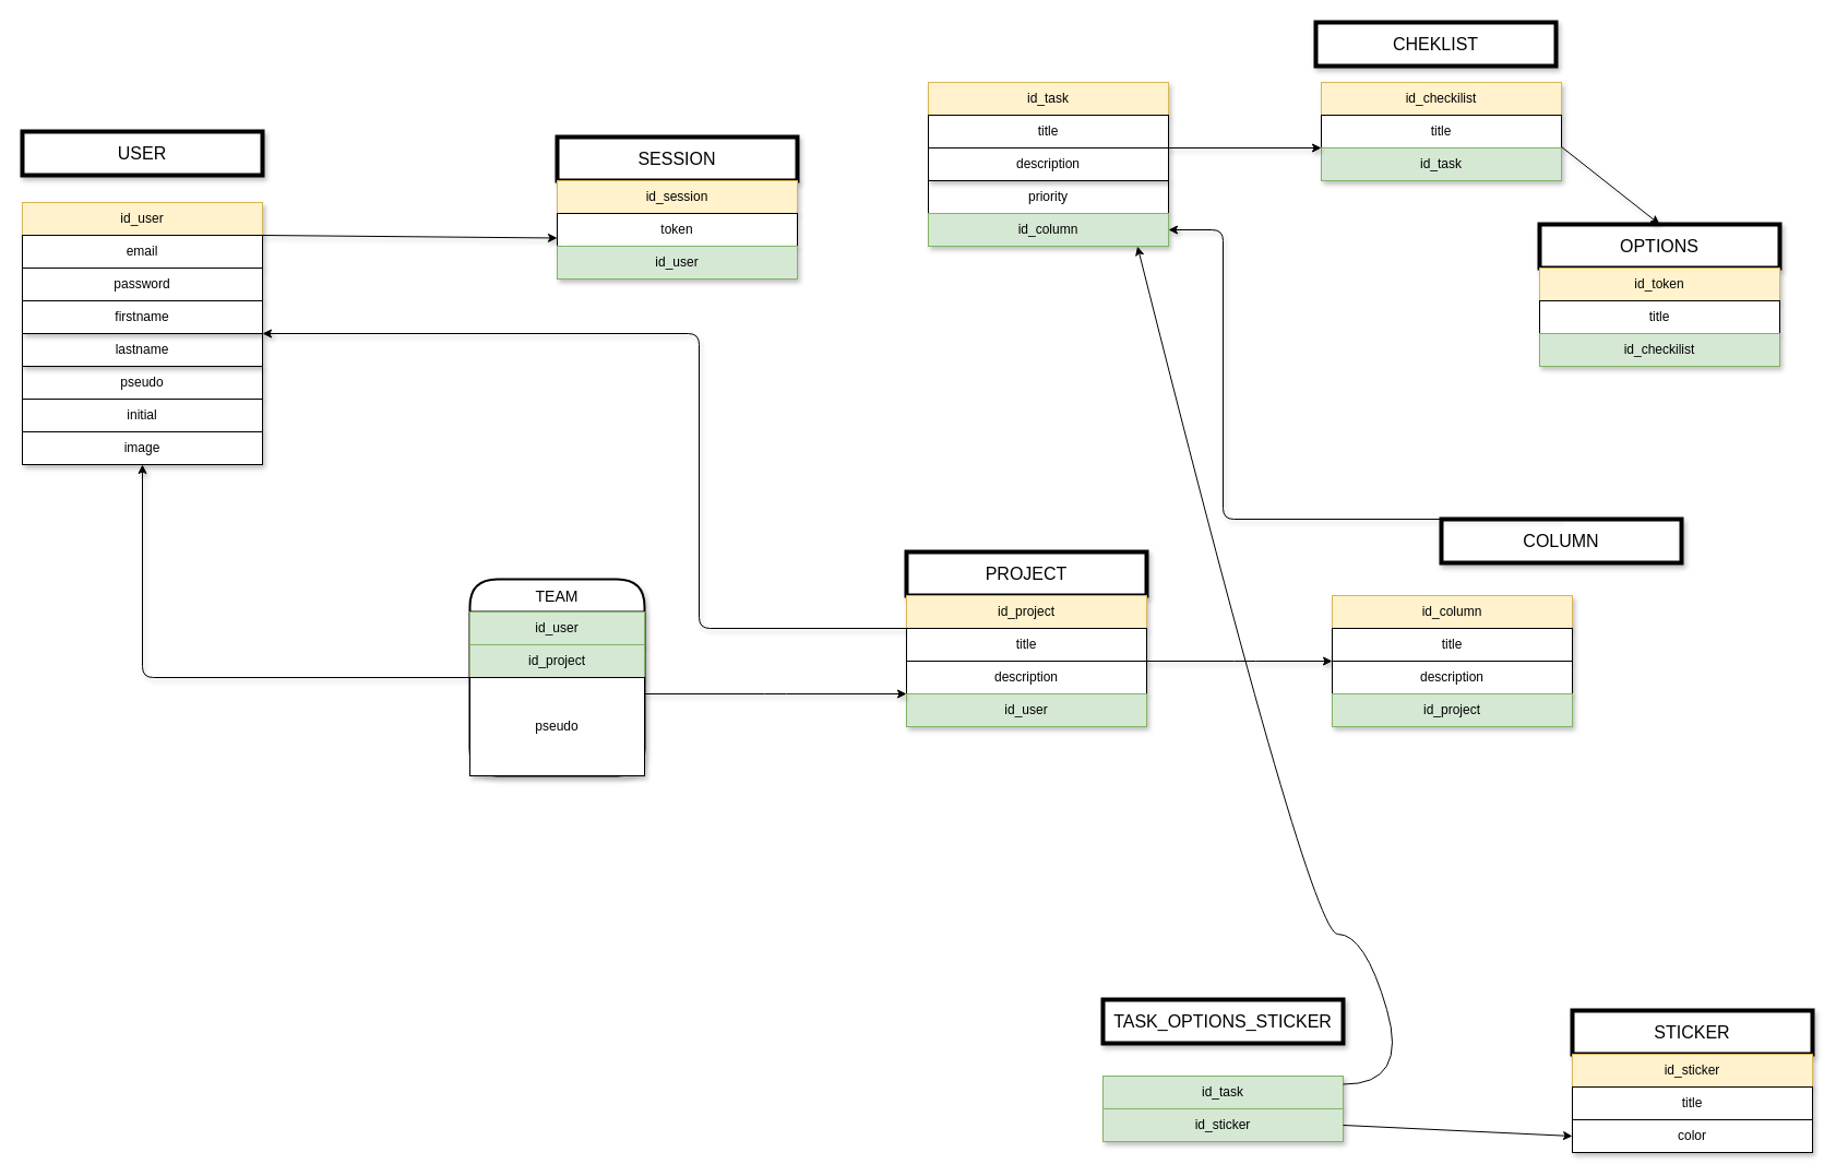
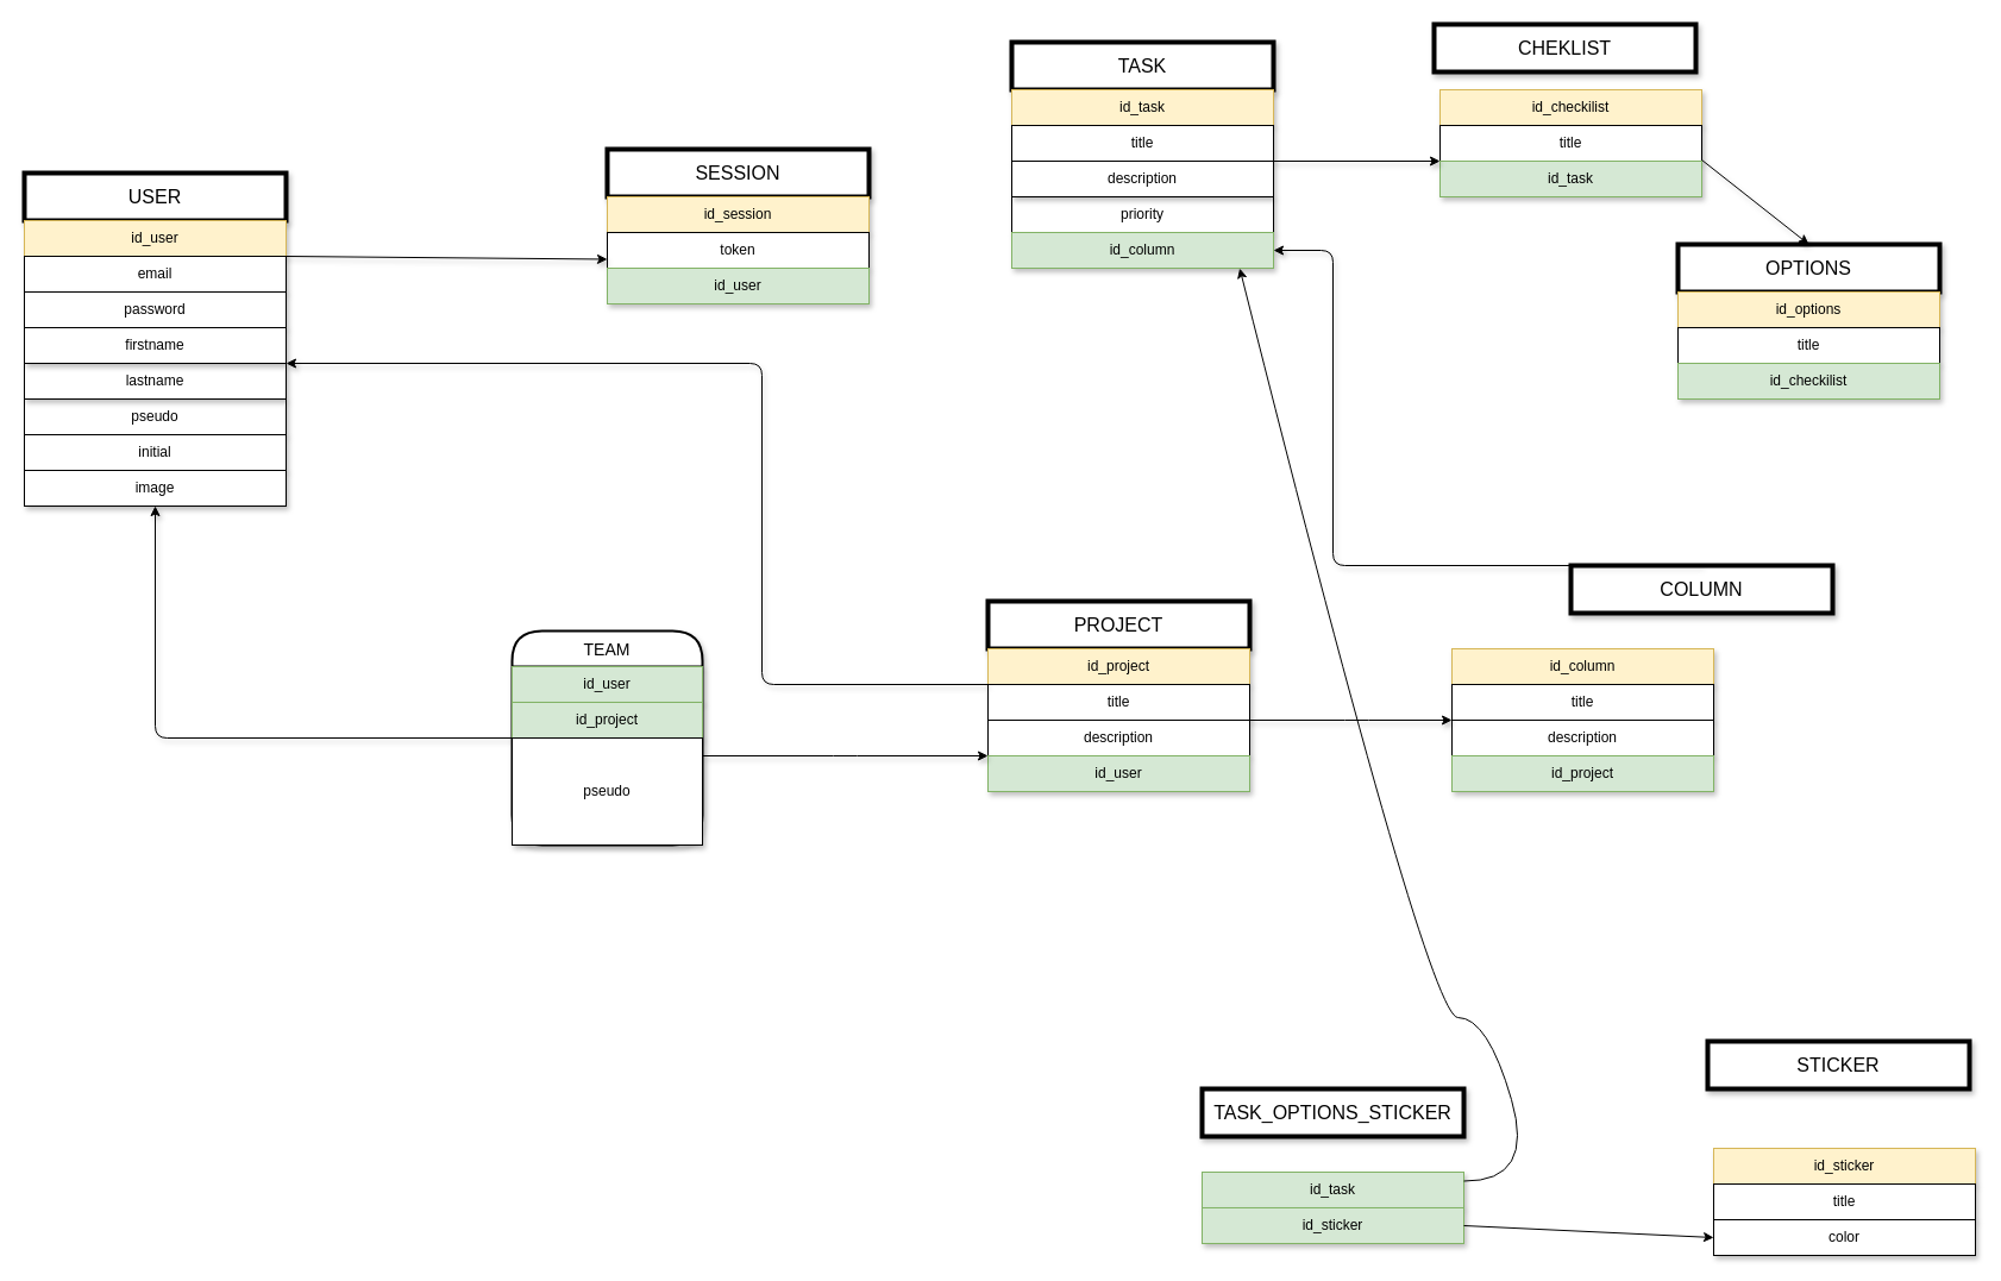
  <mxCell id="0" />
  <mxCell id="1" parent="0" />
  <mxCell id="2" value="TEAM" style="swimlane;childLayout=stackLayout;horizontal=1;startSize=30;horizontalStack=0;rounded=1;fontSize=14;fontStyle=0;strokeWidth=2;resizeParent=0;resizeLast=1;shadow=1;dashed=0;align=center;glass=0;sketch=0;arcSize=28;" parent="1" vertex="1"><mxGeometry x="430" y="530" width="160" height="180" as="geometry"><mxRectangle x="-480" y="-560" width="70" height="30" as="alternateBounds" /></mxGeometry></mxCell>
  <mxCell id="3" value="" style="edgeStyle=segmentEdgeStyle;endArrow=classic;html=1;shadow=1;entryX=0.5;entryY=1;entryDx=0;entryDy=0;" parent="2" target="15" edge="1"><mxGeometry width="50" height="50" relative="1" as="geometry"><mxPoint y="90" as="sourcePoint" /><mxPoint x="-190" y="-125" as="targetPoint" /><Array as="points"><mxPoint x="-300" y="90" /></Array></mxGeometry></mxCell>
  <mxCell id="4" value="id_user" style="rounded=0;whiteSpace=wrap;html=1;shadow=1;glass=0;sketch=0;strokeWidth=1;fillColor=#d5e8d4;strokeColor=#82b366;" parent="2" vertex="1"><mxGeometry y="30" width="160" height="30" as="geometry" /></mxCell>
  <mxCell id="5" value="id_project" style="rounded=0;whiteSpace=wrap;html=1;shadow=1;glass=0;sketch=0;strokeWidth=1;fillColor=#d5e8d4;strokeColor=#82b366;" parent="2" vertex="1"><mxGeometry y="60" width="160" height="30" as="geometry" /></mxCell>
  <mxCell id="6" value="pseudo" style="rounded=0;whiteSpace=wrap;html=1;shadow=1;glass=0;sketch=0;strokeWidth=1;" parent="2" vertex="1"><mxGeometry y="90" width="160" height="90" as="geometry" /></mxCell>
- <mxCell id="7" value="&lt;font style=&quot;font-size: 16px&quot;&gt;USER&lt;/font&gt;" style="whiteSpace=wrap;html=1;rounded=0;shadow=1;sketch=0;glass=0;strokeWidth=4;" parent="1" vertex="1"><mxGeometry x="20" y="120" width="220" height="40" as="geometry" /></mxCell>
+ <mxCell id="7" value="&lt;font style=&quot;font-size: 16px&quot;&gt;USER&lt;/font&gt;" style="whiteSpace=wrap;html=1;rounded=0;shadow=1;sketch=0;glass=0;strokeWidth=4;" parent="1" vertex="1"><mxGeometry x="20" y="145" width="220" height="40" as="geometry" /></mxCell>
  <mxCell id="8" value="id_user" style="rounded=0;whiteSpace=wrap;html=1;shadow=1;glass=0;sketch=0;strokeWidth=1;fillColor=#fff2cc;strokeColor=#d6b656;" parent="1" vertex="1"><mxGeometry x="20" y="185" width="220" height="30" as="geometry" /></mxCell>
  <mxCell id="9" value="pseudo" style="rounded=0;whiteSpace=wrap;html=1;shadow=1;glass=0;sketch=0;strokeWidth=1;" parent="1" vertex="1"><mxGeometry x="20" y="335" width="220" height="30" as="geometry" /></mxCell>
  <mxCell id="10" value="lastname" style="rounded=0;whiteSpace=wrap;html=1;shadow=1;glass=0;sketch=0;strokeWidth=1;" parent="1" vertex="1"><mxGeometry x="20" y="305" width="220" height="30" as="geometry" /></mxCell>
  <mxCell id="11" value="email" style="rounded=0;whiteSpace=wrap;html=1;shadow=1;glass=0;sketch=0;strokeWidth=1;" parent="1" vertex="1"><mxGeometry x="20" y="215" width="220" height="30" as="geometry" /></mxCell>
  <mxCell id="12" value="password" style="rounded=0;whiteSpace=wrap;html=1;shadow=1;glass=0;sketch=0;strokeWidth=1;" parent="1" vertex="1"><mxGeometry x="20" y="245" width="220" height="30" as="geometry" /></mxCell>
  <mxCell id="13" value="firstname" style="rounded=0;whiteSpace=wrap;html=1;shadow=1;glass=0;sketch=0;strokeWidth=1;" parent="1" vertex="1"><mxGeometry x="20" y="275" width="220" height="30" as="geometry" /></mxCell>
  <mxCell id="14" value="initial" style="rounded=0;whiteSpace=wrap;html=1;shadow=1;glass=0;sketch=0;strokeWidth=1;" parent="1" vertex="1"><mxGeometry x="20" y="365" width="220" height="30" as="geometry" /></mxCell>
  <mxCell id="15" value="image" style="rounded=0;whiteSpace=wrap;html=1;shadow=1;glass=0;sketch=0;strokeWidth=1;" parent="1" vertex="1"><mxGeometry x="20" y="395" width="220" height="30" as="geometry" /></mxCell>
  <mxCell id="16" value="&lt;font style=&quot;font-size: 16px&quot;&gt;SESSION&lt;/font&gt;" style="whiteSpace=wrap;html=1;rounded=0;shadow=1;sketch=0;glass=0;strokeWidth=4;" parent="1" vertex="1"><mxGeometry x="510" y="125" width="220" height="40" as="geometry" /></mxCell>
  <mxCell id="17" value="id_session" style="rounded=0;whiteSpace=wrap;html=1;shadow=1;glass=0;sketch=0;strokeWidth=1;fillColor=#fff2cc;strokeColor=#d6b656;" parent="1" vertex="1"><mxGeometry x="510" y="165" width="220" height="30" as="geometry" /></mxCell>
  <mxCell id="18" value="token" style="rounded=0;whiteSpace=wrap;html=1;shadow=1;glass=0;sketch=0;strokeWidth=1;" parent="1" vertex="1"><mxGeometry x="510" y="195" width="220" height="30" as="geometry" /></mxCell>
  <mxCell id="19" value="id_user" style="rounded=0;whiteSpace=wrap;html=1;shadow=1;glass=0;sketch=0;strokeWidth=1;fillColor=#d5e8d4;strokeColor=#82b366;" parent="1" vertex="1"><mxGeometry x="510" y="225" width="220" height="30" as="geometry" /></mxCell>
  <mxCell id="20" value="&lt;span style=&quot;font-size: 16px&quot;&gt;PROJECT&lt;/span&gt;" style="whiteSpace=wrap;html=1;rounded=0;shadow=1;sketch=0;glass=0;strokeWidth=4;" parent="1" vertex="1"><mxGeometry x="830" y="505" width="220" height="40" as="geometry" /></mxCell>
  <mxCell id="21" value="id_project" style="rounded=0;whiteSpace=wrap;html=1;shadow=1;glass=0;sketch=0;strokeWidth=1;fillColor=#fff2cc;strokeColor=#d6b656;" parent="1" vertex="1"><mxGeometry x="830" y="545" width="220" height="30" as="geometry" /></mxCell>
  <mxCell id="22" value="title" style="rounded=0;whiteSpace=wrap;html=1;shadow=1;glass=0;sketch=0;strokeWidth=1;" parent="1" vertex="1"><mxGeometry x="830" y="575" width="220" height="30" as="geometry" /></mxCell>
  <mxCell id="23" value="description" style="rounded=0;whiteSpace=wrap;html=1;shadow=1;glass=0;sketch=0;strokeWidth=1;" parent="1" vertex="1"><mxGeometry x="830" y="605" width="220" height="30" as="geometry" /></mxCell>
  <mxCell id="24" value="id_user" style="rounded=0;whiteSpace=wrap;html=1;shadow=1;glass=0;sketch=0;strokeWidth=1;fillColor=#d5e8d4;strokeColor=#82b366;" parent="1" vertex="1"><mxGeometry x="830" y="635" width="220" height="30" as="geometry" /></mxCell>
  <mxCell id="25" value="&lt;span style=&quot;font-size: 16px&quot;&gt;COLUMN&lt;/span&gt;" style="whiteSpace=wrap;html=1;rounded=0;shadow=1;sketch=0;glass=0;strokeWidth=4;" parent="1" vertex="1"><mxGeometry x="1320" y="475" width="220" height="40" as="geometry" /></mxCell>
  <mxCell id="26" value="id_column" style="rounded=0;whiteSpace=wrap;html=1;shadow=1;glass=0;sketch=0;strokeWidth=1;fillColor=#fff2cc;strokeColor=#d6b656;" parent="1" vertex="1"><mxGeometry x="1220" y="545" width="220" height="30" as="geometry" /></mxCell>
  <mxCell id="27" value="title" style="rounded=0;whiteSpace=wrap;html=1;shadow=1;glass=0;sketch=0;strokeWidth=1;" parent="1" vertex="1"><mxGeometry x="1220" y="575" width="220" height="30" as="geometry" /></mxCell>
  <mxCell id="28" value="description" style="rounded=0;whiteSpace=wrap;html=1;shadow=1;glass=0;sketch=0;strokeWidth=1;" parent="1" vertex="1"><mxGeometry x="1220" y="605" width="220" height="30" as="geometry" /></mxCell>
  <mxCell id="29" value="id_project" style="rounded=0;whiteSpace=wrap;html=1;shadow=1;glass=0;sketch=0;strokeWidth=1;fillColor=#d5e8d4;strokeColor=#82b366;" parent="1" vertex="1"><mxGeometry x="1220" y="635" width="220" height="30" as="geometry" /></mxCell>
+ <mxCell id="30" value="&lt;span style=&quot;font-size: 16px&quot;&gt;TASK&lt;/span&gt;" style="whiteSpace=wrap;html=1;rounded=0;shadow=1;sketch=0;glass=0;strokeWidth=4;" parent="1" vertex="1"><mxGeometry x="850" y="35" width="220" height="40" as="geometry" /></mxCell>
  <mxCell id="31" value="id_task" style="rounded=0;whiteSpace=wrap;html=1;shadow=1;glass=0;sketch=0;strokeWidth=1;fillColor=#fff2cc;strokeColor=#d6b656;" parent="1" vertex="1"><mxGeometry x="850" y="75" width="220" height="30" as="geometry" /></mxCell>
  <mxCell id="32" value="title" style="rounded=0;whiteSpace=wrap;html=1;shadow=1;glass=0;sketch=0;strokeWidth=1;" parent="1" vertex="1"><mxGeometry x="850" y="105" width="220" height="30" as="geometry" /></mxCell>
  <mxCell id="33" value="priority" style="rounded=0;whiteSpace=wrap;html=1;shadow=1;glass=0;sketch=0;strokeWidth=1;" parent="1" vertex="1"><mxGeometry x="850" y="165" width="220" height="30" as="geometry" /></mxCell>
  <mxCell id="34" value="id_column" style="rounded=0;whiteSpace=wrap;html=1;shadow=1;glass=0;sketch=0;strokeWidth=1;fillColor=#d5e8d4;strokeColor=#82b366;" parent="1" vertex="1"><mxGeometry x="850" y="195" width="220" height="30" as="geometry" /></mxCell>
  <mxCell id="35" value="&lt;span style=&quot;font-size: 16px&quot;&gt;CHEKLIST&lt;/span&gt;" style="whiteSpace=wrap;html=1;rounded=0;shadow=1;sketch=0;glass=0;strokeWidth=4;" parent="1" vertex="1"><mxGeometry x="1205" y="20" width="220" height="40" as="geometry" /></mxCell>
  <mxCell id="36" value="id_checkilist" style="rounded=0;whiteSpace=wrap;html=1;shadow=1;glass=0;sketch=0;strokeWidth=1;fillColor=#fff2cc;strokeColor=#d6b656;" parent="1" vertex="1"><mxGeometry x="1210" y="75" width="220" height="30" as="geometry" /></mxCell>
  <mxCell id="37" value="title" style="rounded=0;whiteSpace=wrap;html=1;shadow=1;glass=0;sketch=0;strokeWidth=1;" parent="1" vertex="1"><mxGeometry x="1210" y="105" width="220" height="30" as="geometry" /></mxCell>
  <mxCell id="38" value="id_task" style="rounded=0;whiteSpace=wrap;html=1;shadow=1;glass=0;sketch=0;strokeWidth=1;fillColor=#d5e8d4;strokeColor=#82b366;" parent="1" vertex="1"><mxGeometry x="1210" y="135" width="220" height="30" as="geometry" /></mxCell>
  <mxCell id="39" value="&lt;span style=&quot;font-size: 16px&quot;&gt;OPTIONS&lt;/span&gt;" style="whiteSpace=wrap;html=1;rounded=0;shadow=1;sketch=0;glass=0;strokeWidth=4;" parent="1" vertex="1"><mxGeometry x="1410" y="205" width="220" height="40" as="geometry" /></mxCell>
- <mxCell id="40" value="id_token" style="rounded=0;whiteSpace=wrap;html=1;shadow=1;glass=0;sketch=0;strokeWidth=1;fillColor=#fff2cc;strokeColor=#d6b656;" parent="1" vertex="1"><mxGeometry x="1410" y="245" width="220" height="30" as="geometry" /></mxCell>
+ <mxCell id="40" value="id_options" style="rounded=0;whiteSpace=wrap;html=1;shadow=1;glass=0;sketch=0;strokeWidth=1;fillColor=#fff2cc;strokeColor=#d6b656;" parent="1" vertex="1"><mxGeometry x="1410" y="245" width="220" height="30" as="geometry" /></mxCell>
  <mxCell id="41" value="title" style="rounded=0;whiteSpace=wrap;html=1;shadow=1;glass=0;sketch=0;strokeWidth=1;" parent="1" vertex="1"><mxGeometry x="1410" y="275" width="220" height="30" as="geometry" /></mxCell>
  <mxCell id="42" value="id_checkilist" style="rounded=0;whiteSpace=wrap;html=1;shadow=1;glass=0;sketch=0;strokeWidth=1;fillColor=#d5e8d4;strokeColor=#82b366;" parent="1" vertex="1"><mxGeometry x="1410" y="305" width="220" height="30" as="geometry" /></mxCell>
- <mxCell id="43" value="&lt;span style=&quot;font-size: 16px&quot;&gt;STICKER&lt;/span&gt;" style="whiteSpace=wrap;html=1;rounded=0;shadow=1;sketch=0;glass=0;strokeWidth=4;" parent="1" vertex="1"><mxGeometry x="1440" y="925" width="220" height="40" as="geometry" /></mxCell>
+ <mxCell id="43" value="&lt;span style=&quot;font-size: 16px&quot;&gt;STICKER&lt;/span&gt;" style="whiteSpace=wrap;html=1;rounded=0;shadow=1;sketch=0;glass=0;strokeWidth=4;" parent="1" vertex="1"><mxGeometry x="1435" y="875" width="220" height="40" as="geometry" /></mxCell>
  <mxCell id="44" value="id_sticker" style="rounded=0;whiteSpace=wrap;html=1;shadow=1;glass=0;sketch=0;strokeWidth=1;fillColor=#fff2cc;strokeColor=#d6b656;" parent="1" vertex="1"><mxGeometry x="1440" y="965" width="220" height="30" as="geometry" /></mxCell>
  <mxCell id="45" value="title" style="rounded=0;whiteSpace=wrap;html=1;shadow=1;glass=0;sketch=0;strokeWidth=1;" parent="1" vertex="1"><mxGeometry x="1440" y="995" width="220" height="30" as="geometry" /></mxCell>
  <mxCell id="46" value="color" style="rounded=0;whiteSpace=wrap;html=1;shadow=1;glass=0;sketch=0;strokeWidth=1;" parent="1" vertex="1"><mxGeometry x="1440" y="1025" width="220" height="30" as="geometry" /></mxCell>
  <mxCell id="47" value="" style="edgeStyle=elbowEdgeStyle;elbow=horizontal;endArrow=classic;html=1;entryX=1;entryY=1;entryDx=0;entryDy=0;exitX=0;exitY=0;exitDx=0;exitDy=0;shadow=1;" parent="1" source="22" target="13" edge="1"><mxGeometry width="50" height="50" relative="1" as="geometry"><mxPoint x="310" y="385" as="sourcePoint" /><mxPoint x="360" y="335" as="targetPoint" /><Array as="points"><mxPoint x="640" y="445" /></Array></mxGeometry></mxCell>
  <mxCell id="48" value="" style="edgeStyle=elbowEdgeStyle;elbow=horizontal;endArrow=classic;html=1;entryX=0;entryY=0;entryDx=0;entryDy=0;shadow=1;" parent="1" target="24" edge="1"><mxGeometry width="50" height="50" relative="1" as="geometry"><mxPoint x="590" y="635" as="sourcePoint" /><mxPoint x="640" y="585" as="targetPoint" /><Array as="points" /></mxGeometry></mxCell>
  <mxCell id="49" value="" style="edgeStyle=elbowEdgeStyle;elbow=horizontal;endArrow=classic;html=1;entryX=0;entryY=0;entryDx=0;entryDy=0;exitX=1;exitY=0;exitDx=0;exitDy=0;shadow=1;" parent="1" source="23" target="28" edge="1"><mxGeometry width="50" height="50" relative="1" as="geometry"><mxPoint x="1050" y="617.08" as="sourcePoint" /><mxPoint x="1290" y="617.08" as="targetPoint" /><Array as="points"><mxPoint x="1140" y="605" /></Array></mxGeometry></mxCell>
  <mxCell id="50" value="" style="edgeStyle=elbowEdgeStyle;elbow=horizontal;endArrow=classic;html=1;exitX=0.5;exitY=0;exitDx=0;exitDy=0;entryX=1;entryY=0.5;entryDx=0;entryDy=0;shadow=1;" parent="1" source="25" target="34" edge="1"><mxGeometry width="50" height="50" relative="1" as="geometry"><mxPoint x="1260" y="475" as="sourcePoint" /><mxPoint x="1310" y="425" as="targetPoint" /><Array as="points"><mxPoint x="1120" y="345" /></Array></mxGeometry></mxCell>
  <mxCell id="51" value="" style="endArrow=classic;html=1;exitX=1;exitY=1;exitDx=0;exitDy=0;entryX=0;entryY=0;entryDx=0;entryDy=0;shadow=1;" parent="1" source="32" target="38" edge="1"><mxGeometry width="50" height="50" relative="1" as="geometry"><mxPoint x="1210" y="390" as="sourcePoint" /><mxPoint x="1260" y="340" as="targetPoint" /><Array as="points" /></mxGeometry></mxCell>
  <mxCell id="52" value="" style="endArrow=classic;html=1;exitX=1;exitY=1;exitDx=0;exitDy=0;shadow=1;entryX=0.5;entryY=0;entryDx=0;entryDy=0;" parent="1" target="39" edge="1"><mxGeometry width="50" height="50" relative="1" as="geometry"><mxPoint x="1430" y="134" as="sourcePoint" /><mxPoint x="1550" y="134" as="targetPoint" /><Array as="points" /></mxGeometry></mxCell>
  <mxCell id="53" value="" style="endArrow=classic;html=1;entryX=0;entryY=0.75;entryDx=0;entryDy=0;shadow=1;" parent="1" target="18" edge="1"><mxGeometry width="50" height="50" relative="1" as="geometry"><mxPoint x="240" y="215" as="sourcePoint" /><mxPoint x="290" y="165" as="targetPoint" /></mxGeometry></mxCell>
  <mxCell id="54" value="description" style="rounded=0;whiteSpace=wrap;html=1;shadow=1;glass=0;sketch=0;strokeWidth=1;" vertex="1" parent="1"><mxGeometry x="850" y="135" width="220" height="30" as="geometry" /></mxCell>
  <mxCell id="55" value="&lt;span style=&quot;font-size: 16px&quot;&gt;TASK_OPTIONS_STICKER&lt;/span&gt;" style="whiteSpace=wrap;html=1;rounded=0;shadow=1;sketch=0;glass=0;strokeWidth=4;" vertex="1" parent="1"><mxGeometry x="1010" y="915" width="220" height="40" as="geometry" /></mxCell>
  <mxCell id="56" value="id_task" style="rounded=0;whiteSpace=wrap;html=1;shadow=1;glass=0;sketch=0;strokeWidth=1;fillColor=#d5e8d4;strokeColor=#82b366;" vertex="1" parent="1"><mxGeometry x="1010" y="985" width="220" height="30" as="geometry" /></mxCell>
  <mxCell id="57" value="id_sticker" style="rounded=0;whiteSpace=wrap;html=1;shadow=1;glass=0;sketch=0;strokeWidth=1;fillColor=#d5e8d4;strokeColor=#82b366;" vertex="1" parent="1"><mxGeometry x="1010" y="1015" width="220" height="30" as="geometry" /></mxCell>
  <mxCell id="58" value="" style="endArrow=classic;html=1;exitX=1;exitY=0.5;exitDx=0;exitDy=0;entryX=0;entryY=0.5;entryDx=0;entryDy=0;" edge="1" parent="1" source="57" target="46"><mxGeometry width="50" height="50" relative="1" as="geometry"><mxPoint x="830" y="725" as="sourcePoint" /><mxPoint x="880" y="675" as="targetPoint" /><Array as="points" /></mxGeometry></mxCell>
  <mxCell id="59" value="" style="curved=1;endArrow=classic;html=1;exitX=1;exitY=0.25;exitDx=0;exitDy=0;entryX=0.871;entryY=1.004;entryDx=0;entryDy=0;entryPerimeter=0;" edge="1" parent="1" source="56" target="34"><mxGeometry width="50" height="50" relative="1" as="geometry"><mxPoint x="1140" y="815" as="sourcePoint" /><mxPoint x="1150" y="395" as="targetPoint" /><Array as="points"><mxPoint x="1290" y="993" /><mxPoint x="1250" y="855" /><mxPoint x="1200" y="855" /></Array></mxGeometry></mxCell>
